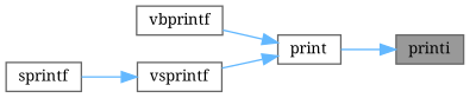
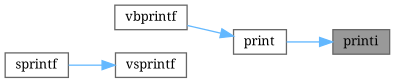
  digraph {
    fontname="Noto Serif"
    rankdir=RL
    node [color=grey40 fillcolor=white fontname="Noto Serif" fontsize=10 shape=box style=filled]
    edge [color=steelblue1 dir=back fontname="Noto Serif" fontsize=10 labelfontname=Helvetica labelfontsize=10 style=solid]
    n1 [color=gray40 fillcolor=grey60 fontcolor=black height=0.2 label=printi width=0.4]
    n2 [height=0.2 label=print width=0.4]
    n3 [height=0.2 label=vbprintf width=0.4]
    n4 [height=0.2 label=vsprintf width=0.4]
    n5 [height=0.2 label=sprintf width=0.4]
    n1 -> n2
    n2 -> n3
-   n2 -> n4
    n4 -> n5
  }
